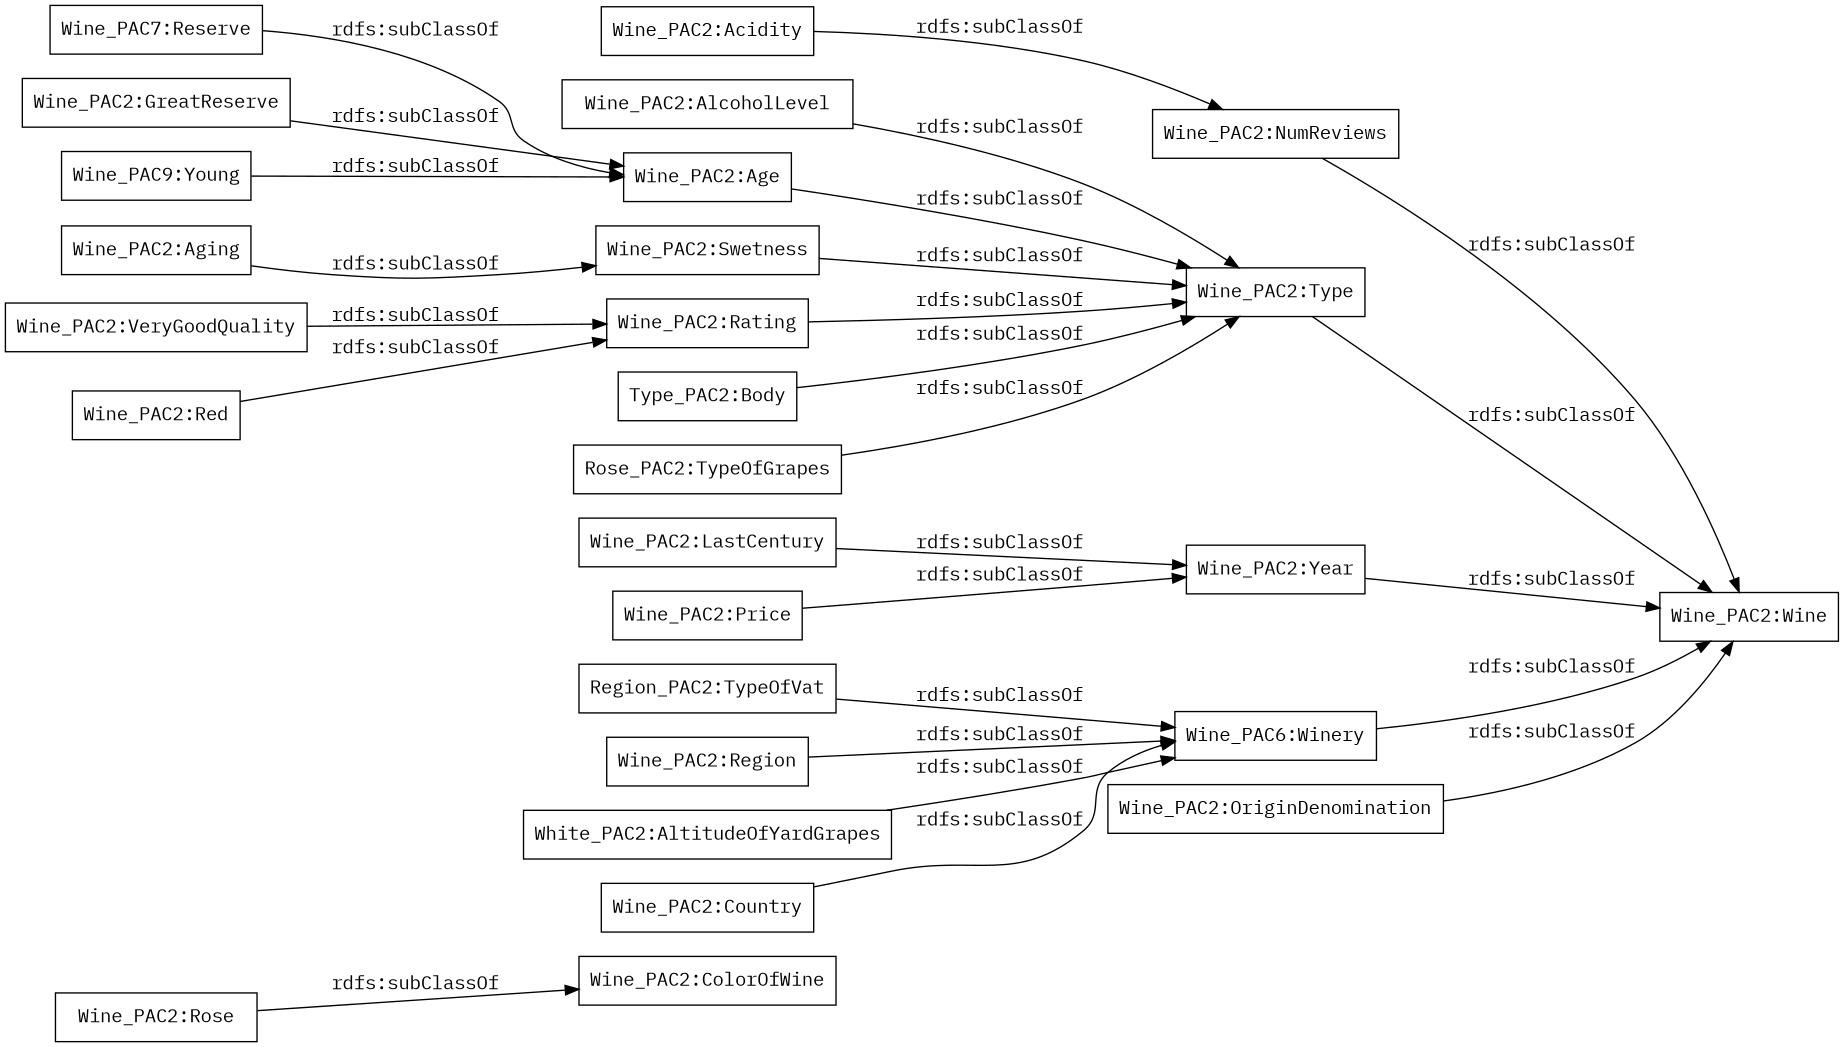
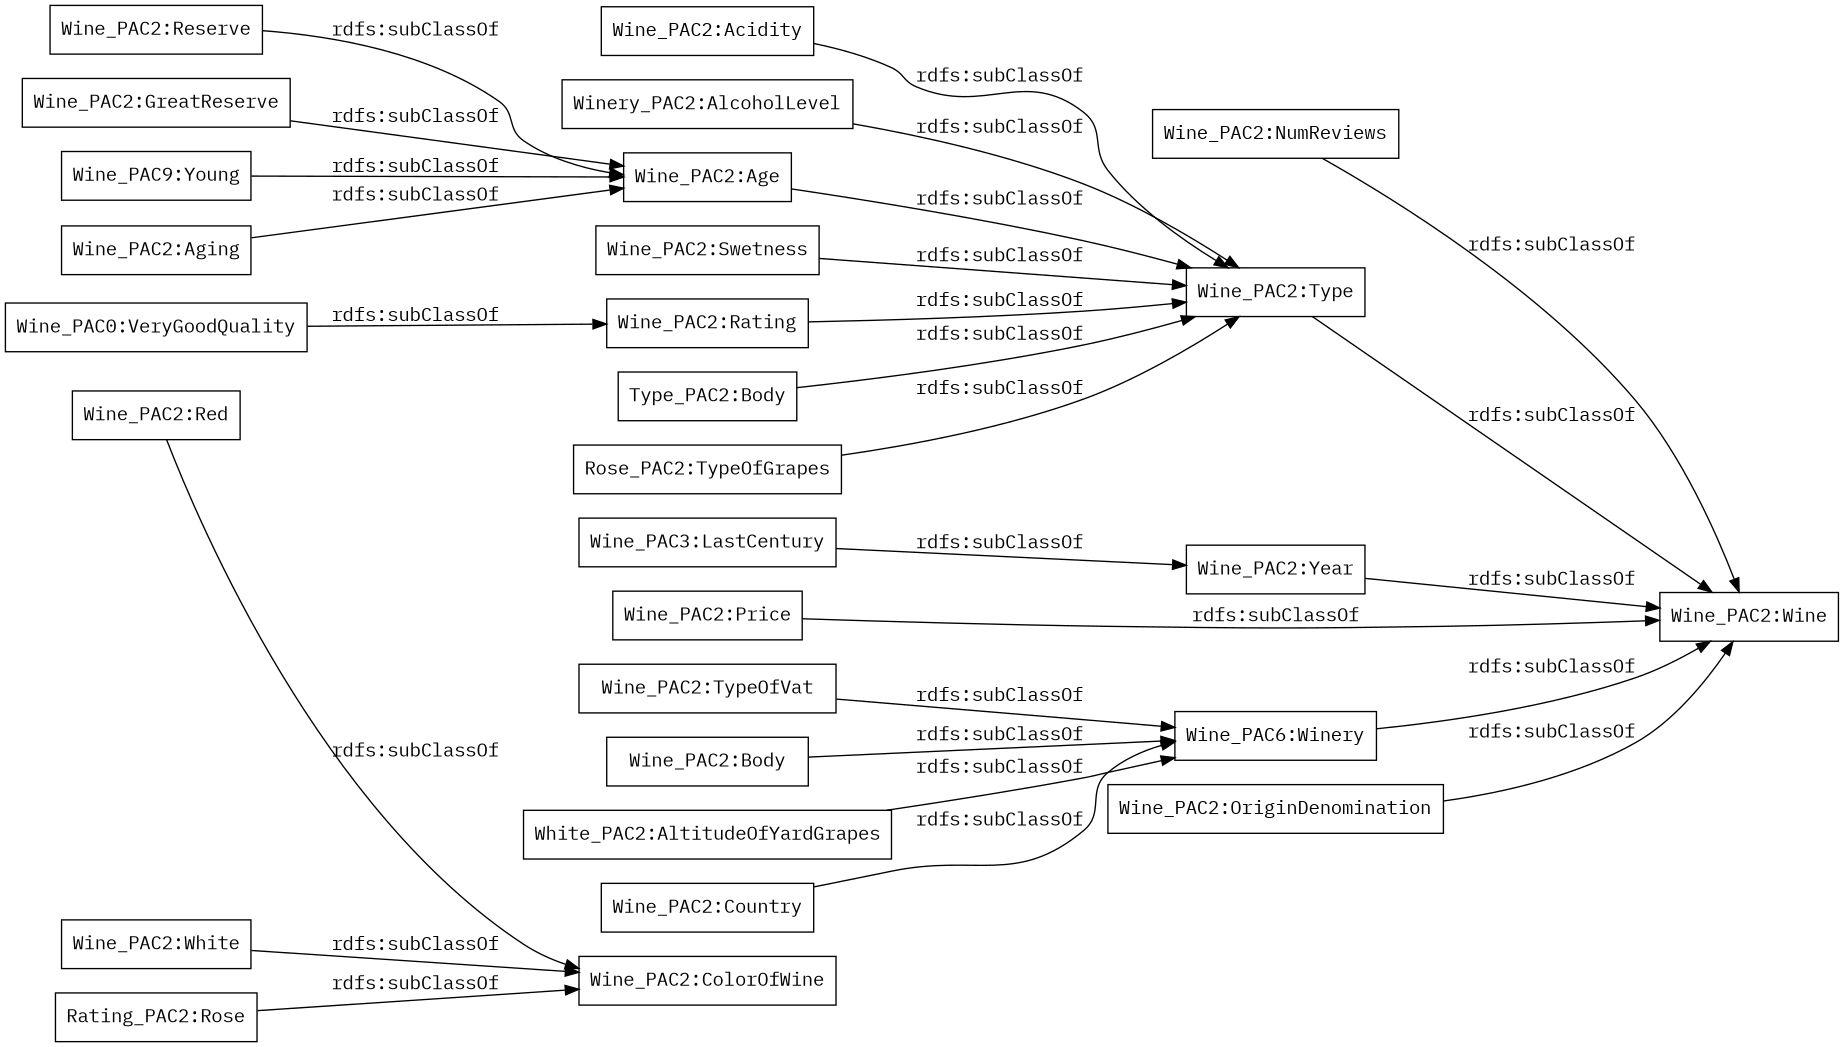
  digraph {
    fontname="IBM Plex Mono"
    rankdir=LR
    node [color=black fontname="IBM Plex Mono" shape=rectangle]
    edge [fontname="IBM Plex Mono"]
    "Wine_PAC2:NumReviews"
    "Wine_PAC2:Wine"
-   "Wine_PAC2:Rose"
+   "Wine_PAC2:Rose" [label="Rating_PAC2:Rose"]
    "Wine_PAC2:ColorOfWine"
    n5 [label="Wine_PAC9:Young"]
    "Wine_PAC2:Age"
    "Wine_PAC2:Type"
    "Wine_PAC2:Swetness"
    "Wine_PAC2:Rating"
    "Wine_PAC2:Year"
    "Wine_PAC2:Aging"
    n12 [label="Wine_PAC6:Winery"]
    "Wine_PAC2:Country"
-   "Wine_PAC2:Reserve" [label="Wine_PAC7:Reserve"]
+   "Wine_PAC2:Reserve"
    "Wine_PAC2:Acidity"
-   "Wine_PAC2:VeryGoodQuality"
-   "Wine_PAC2:TypeOfVat" [label="Region_PAC2:TypeOfVat"]
-   "Wine_PAC2:LastCentury"
+   "Wine_PAC2:VeryGoodQuality" [label="Wine_PAC0:VeryGoodQuality"]
+   "Wine_PAC2:TypeOfVat"
+   "Wine_PAC2:LastCentury" [label="Wine_PAC3:LastCentury"]
    "Wine_PAC2:Price"
    n20 [label="Type_PAC2:Body"]
-   "Wine_PAC2:Region"
+   "Wine_PAC2:Region" [label="Wine_PAC2:Body"]
    "Wine_PAC2:GreatReserve"
    n23 [label="White_PAC2:AltitudeOfYardGrapes"]
    "Wine_PAC2:Red"
    "Wine_PAC2:OriginDenomination"
    n26 [label="Rose_PAC2:TypeOfGrapes"]
-   "Wine_PAC2:AlcoholLevel"
+   "Wine_PAC2:White"
+   "Wine_PAC2:AlcoholLevel" [label="Winery_PAC2:AlcoholLevel"]
    "Wine_PAC2:NumReviews" -> "Wine_PAC2:Wine" [label="rdfs:subClassOf"]
    "Wine_PAC2:Rose" -> "Wine_PAC2:ColorOfWine" [label="rdfs:subClassOf"]
    n5 -> "Wine_PAC2:Age" [label="rdfs:subClassOf"]
    "Wine_PAC2:Age" -> "Wine_PAC2:Type" [label="rdfs:subClassOf"]
    "Wine_PAC2:Type" -> "Wine_PAC2:Wine" [label="rdfs:subClassOf"]
    "Wine_PAC2:Swetness" -> "Wine_PAC2:Type" [label="rdfs:subClassOf"]
    "Wine_PAC2:Rating" -> "Wine_PAC2:Type" [label="rdfs:subClassOf"]
    "Wine_PAC2:Year" -> "Wine_PAC2:Wine" [label="rdfs:subClassOf"]
-   "Wine_PAC2:Aging" -> "Wine_PAC2:Swetness" [label="rdfs:subClassOf"]
+   "Wine_PAC2:Aging" -> "Wine_PAC2:Age" [label="rdfs:subClassOf"]
    n12 -> "Wine_PAC2:Wine" [label="rdfs:subClassOf"]
    "Wine_PAC2:Country" -> n12 [label="rdfs:subClassOf"]
    "Wine_PAC2:Reserve" -> "Wine_PAC2:Age" [label="rdfs:subClassOf"]
-   "Wine_PAC2:Acidity" -> "Wine_PAC2:NumReviews" [label="rdfs:subClassOf"]
+   "Wine_PAC2:Acidity" -> "Wine_PAC2:Type" [label="rdfs:subClassOf"]
    "Wine_PAC2:VeryGoodQuality" -> "Wine_PAC2:Rating" [label="rdfs:subClassOf"]
    "Wine_PAC2:TypeOfVat" -> n12 [label="rdfs:subClassOf"]
    "Wine_PAC2:LastCentury" -> "Wine_PAC2:Year" [label="rdfs:subClassOf"]
-   "Wine_PAC2:Price" -> "Wine_PAC2:Year" [label="rdfs:subClassOf"]
+   "Wine_PAC2:Price" -> "Wine_PAC2:Wine" [label="rdfs:subClassOf"]
    n20 -> "Wine_PAC2:Type" [label="rdfs:subClassOf"]
    "Wine_PAC2:Region" -> n12 [label="rdfs:subClassOf"]
    "Wine_PAC2:GreatReserve" -> "Wine_PAC2:Age" [label="rdfs:subClassOf"]
    n23 -> n12 [label="rdfs:subClassOf"]
-   "Wine_PAC2:Red" -> "Wine_PAC2:Rating" [label="rdfs:subClassOf"]
+   "Wine_PAC2:Red" -> "Wine_PAC2:ColorOfWine" [label="rdfs:subClassOf"]
    "Wine_PAC2:OriginDenomination" -> "Wine_PAC2:Wine" [label="rdfs:subClassOf"]
    n26 -> "Wine_PAC2:Type" [label="rdfs:subClassOf"]
+   "Wine_PAC2:White" -> "Wine_PAC2:ColorOfWine" [label="rdfs:subClassOf"]
    "Wine_PAC2:AlcoholLevel" -> "Wine_PAC2:Type" [label="rdfs:subClassOf"]
  }
